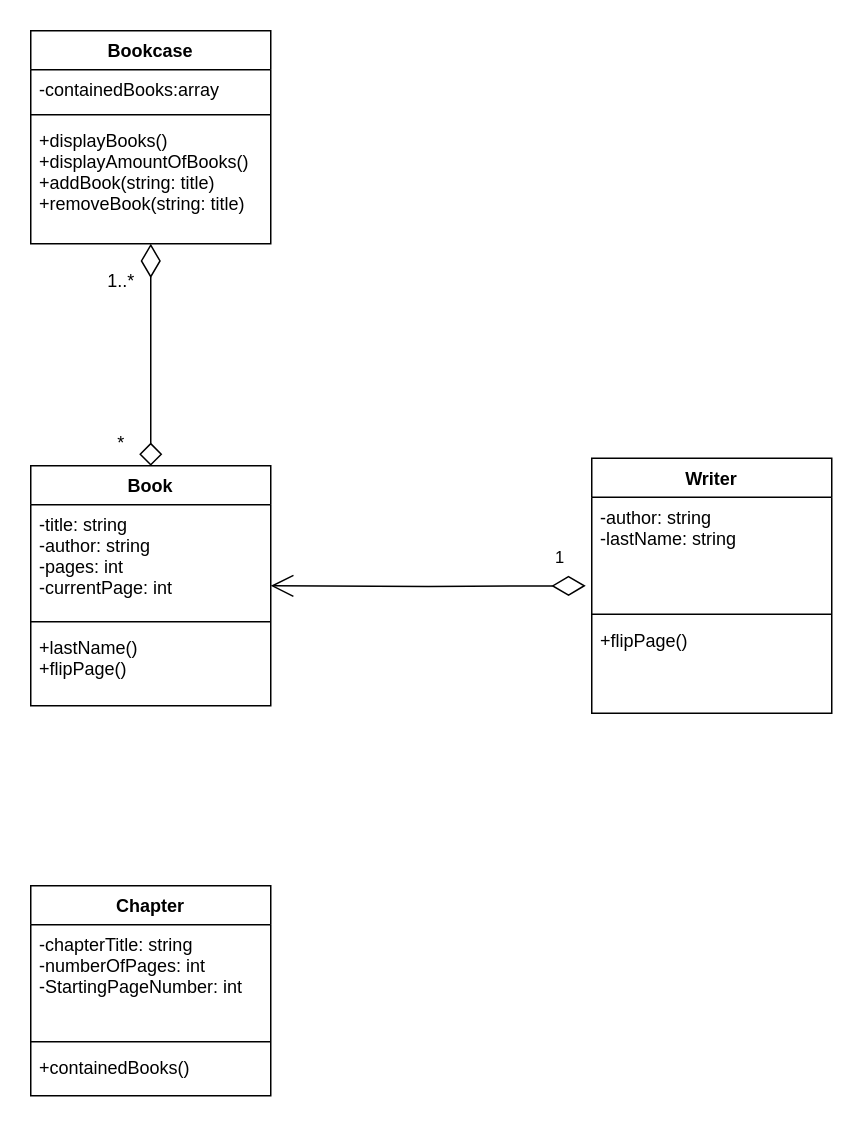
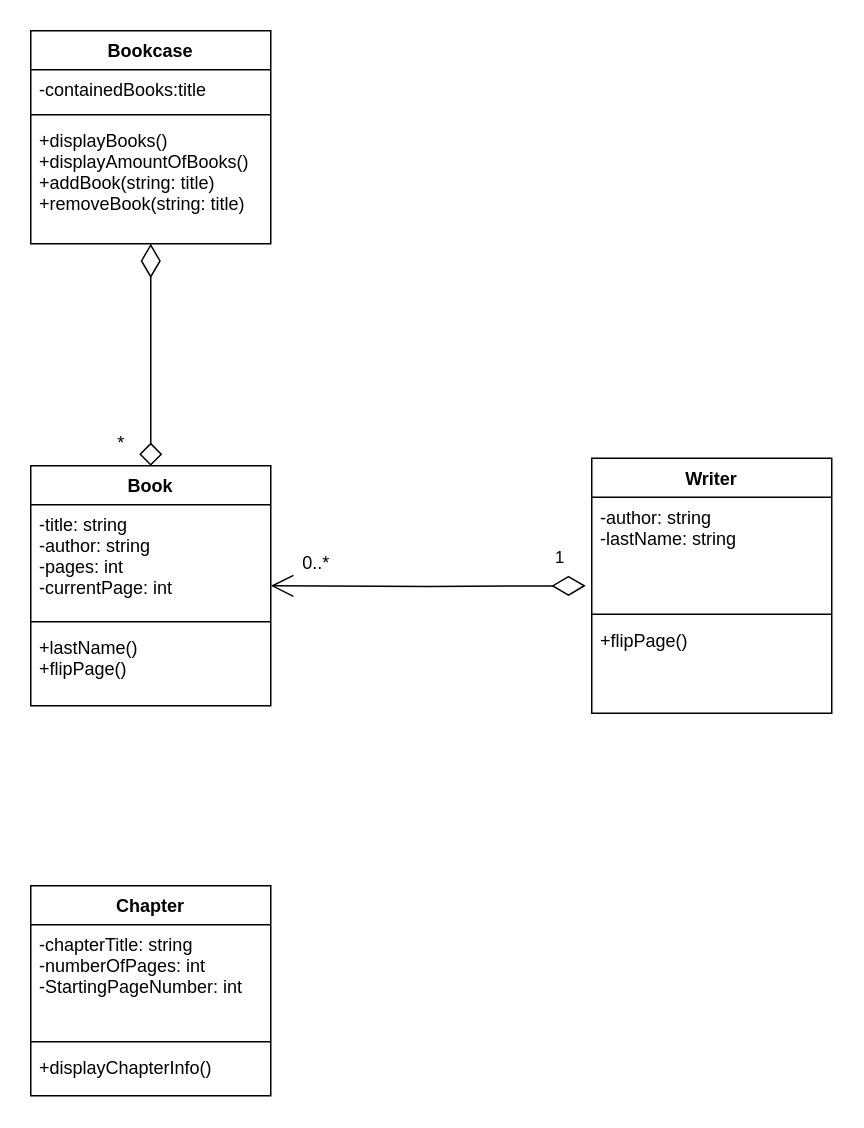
  <mxCell id="0" />
  <mxCell id="1" parent="0" />
  <mxCell id="2" value="Book" style="swimlane;fontStyle=1;align=center;verticalAlign=top;childLayout=stackLayout;horizontal=1;startSize=26;horizontalStack=0;resizeParent=1;resizeParentMax=0;resizeLast=0;collapsible=1;marginBottom=0;" parent="1" vertex="1"><mxGeometry x="20" y="310" width="160" height="160" as="geometry" /></mxCell>
  <mxCell id="3" value="-title: string&#10;-author: string&#10;-pages: int&#10;-currentPage: int" style="text;strokeColor=none;fillColor=none;align=left;verticalAlign=top;spacingLeft=4;spacingRight=4;overflow=hidden;rotatable=0;points=[[0,0.5],[1,0.5]];portConstraint=eastwest;" parent="2" vertex="1"><mxGeometry y="26" width="160" height="74" as="geometry" /></mxCell>
  <mxCell id="4" value="" style="line;strokeWidth=1;fillColor=none;align=left;verticalAlign=middle;spacingTop=-1;spacingLeft=3;spacingRight=3;rotatable=0;labelPosition=right;points=[];portConstraint=eastwest;strokeColor=inherit;" parent="2" vertex="1"><mxGeometry y="100" width="160" height="8" as="geometry" /></mxCell>
  <mxCell id="5" value="+lastName()&#10;+flipPage()" style="text;strokeColor=none;fillColor=none;align=left;verticalAlign=top;spacingLeft=4;spacingRight=4;overflow=hidden;rotatable=0;points=[[0,0.5],[1,0.5]];portConstraint=eastwest;" parent="2" vertex="1"><mxGeometry y="108" width="160" height="52" as="geometry" /></mxCell>
  <mxCell id="6" value="Writer&#10;" style="swimlane;fontStyle=1;align=center;verticalAlign=top;childLayout=stackLayout;horizontal=1;startSize=26;horizontalStack=0;resizeParent=1;resizeParentMax=0;resizeLast=0;collapsible=1;marginBottom=0;" parent="1" vertex="1"><mxGeometry x="394" y="305" width="160" height="170" as="geometry" /></mxCell>
  <mxCell id="7" value="-author: string&#10;-lastName: string&#10;" style="text;strokeColor=none;fillColor=none;align=left;verticalAlign=top;spacingLeft=4;spacingRight=4;overflow=hidden;rotatable=0;points=[[0,0.5],[1,0.5]];portConstraint=eastwest;" parent="6" vertex="1"><mxGeometry y="26" width="160" height="74" as="geometry" /></mxCell>
  <mxCell id="8" value="" style="line;strokeWidth=1;fillColor=none;align=left;verticalAlign=middle;spacingTop=-1;spacingLeft=3;spacingRight=3;rotatable=0;labelPosition=right;points=[];portConstraint=eastwest;strokeColor=inherit;" parent="6" vertex="1"><mxGeometry y="100" width="160" height="8" as="geometry" /></mxCell>
  <mxCell id="9" value="+flipPage()" style="text;strokeColor=none;fillColor=none;align=left;verticalAlign=top;spacingLeft=4;spacingRight=4;overflow=hidden;rotatable=0;points=[[0,0.5],[1,0.5]];portConstraint=eastwest;" parent="6" vertex="1"><mxGeometry y="108" width="160" height="62" as="geometry" /></mxCell>
  <mxCell id="10" value="1" style="endArrow=open;html=1;endSize=13;startArrow=diamondThin;startSize=20;startFill=0;edgeStyle=orthogonalEdgeStyle;align=left;verticalAlign=bottom;rounded=0;entryX=1;entryY=0.73;entryDx=0;entryDy=0;entryPerimeter=0;" parent="1" target="3" edge="1"><mxGeometry x="-0.789" y="-10" relative="1" as="geometry"><mxPoint x="390" y="390" as="sourcePoint" /><mxPoint x="400" y="370" as="targetPoint" /><mxPoint as="offset" /></mxGeometry></mxCell>
+ <mxCell id="11" value="0..*" style="text;html=1;align=center;verticalAlign=middle;resizable=0;points=[];autosize=1;strokeColor=none;fillColor=none;" parent="1" vertex="1"><mxGeometry x="190" y="360" width="40" height="30" as="geometry" /></mxCell>
  <mxCell id="12" value="" style="edgeStyle=orthogonalEdgeStyle;rounded=0;orthogonalLoop=1;jettySize=auto;html=1;startArrow=diamondThin;startFill=0;endArrow=diamond;endFill=0;startSize=20;endSize=13;entryX=0.5;entryY=0;entryDx=0;entryDy=0;" edge="1" parent="1" source="13" target="2"><mxGeometry relative="1" as="geometry"><mxPoint x="110.04" y="250" as="targetPoint" /></mxGeometry></mxCell>
  <mxCell id="13" value="Bookcase" style="swimlane;fontStyle=1;align=center;verticalAlign=top;childLayout=stackLayout;horizontal=1;startSize=26;horizontalStack=0;resizeParent=1;resizeParentMax=0;resizeLast=0;collapsible=1;marginBottom=0;" vertex="1" parent="1"><mxGeometry x="20" y="20" width="160" height="142" as="geometry" /></mxCell>
- <mxCell id="14" value="-containedBooks:array" style="text;strokeColor=none;fillColor=none;align=left;verticalAlign=top;spacingLeft=4;spacingRight=4;overflow=hidden;rotatable=0;points=[[0,0.5],[1,0.5]];portConstraint=eastwest;" vertex="1" parent="13"><mxGeometry y="26" width="160" height="26" as="geometry" /></mxCell>
+ <mxCell id="14" value="-containedBooks:title" style="text;strokeColor=none;fillColor=none;align=left;verticalAlign=top;spacingLeft=4;spacingRight=4;overflow=hidden;rotatable=0;points=[[0,0.5],[1,0.5]];portConstraint=eastwest;" vertex="1" parent="13"><mxGeometry y="26" width="160" height="26" as="geometry" /></mxCell>
  <mxCell id="15" value="" style="line;strokeWidth=1;fillColor=none;align=left;verticalAlign=middle;spacingTop=-1;spacingLeft=3;spacingRight=3;rotatable=0;labelPosition=right;points=[];portConstraint=eastwest;strokeColor=inherit;" vertex="1" parent="13"><mxGeometry y="52" width="160" height="8" as="geometry" /></mxCell>
  <mxCell id="16" value="+displayBooks()&#10;+displayAmountOfBooks()&#10;+addBook(string: title)&#10;+removeBook(string: title)&#10;" style="text;strokeColor=none;fillColor=none;align=left;verticalAlign=top;spacingLeft=4;spacingRight=4;overflow=hidden;rotatable=0;points=[[0,0.5],[1,0.5]];portConstraint=eastwest;" vertex="1" parent="13"><mxGeometry y="60" width="160" height="82" as="geometry" /></mxCell>
- <mxCell id="17" value="1..*" style="text;html=1;align=center;verticalAlign=middle;resizable=0;points=[];autosize=1;strokeColor=none;fillColor=none;" vertex="1" parent="1"><mxGeometry x="60" y="172" width="40" height="30" as="geometry" /></mxCell>
  <mxCell id="18" value="*" style="text;html=1;align=center;verticalAlign=middle;resizable=0;points=[];autosize=1;strokeColor=none;fillColor=none;" vertex="1" parent="1"><mxGeometry x="65" y="280" width="30" height="30" as="geometry" /></mxCell>
  <mxCell id="19" value="Chapter" style="swimlane;fontStyle=1;align=center;verticalAlign=top;childLayout=stackLayout;horizontal=1;startSize=26;horizontalStack=0;resizeParent=1;resizeParentMax=0;resizeLast=0;collapsible=1;marginBottom=0;strokeColor=default;strokeWidth=1;" vertex="1" parent="1"><mxGeometry x="20" y="590" width="160" height="140" as="geometry" /></mxCell>
  <mxCell id="20" value="-chapterTitle: string&#10;-numberOfPages: int&#10;-StartingPageNumber: int" style="text;strokeColor=none;fillColor=none;align=left;verticalAlign=top;spacingLeft=4;spacingRight=4;overflow=hidden;rotatable=0;points=[[0,0.5],[1,0.5]];portConstraint=eastwest;strokeWidth=1;" vertex="1" parent="19"><mxGeometry y="26" width="160" height="74" as="geometry" /></mxCell>
  <mxCell id="21" value="" style="line;strokeWidth=1;fillColor=none;align=left;verticalAlign=middle;spacingTop=-1;spacingLeft=3;spacingRight=3;rotatable=0;labelPosition=right;points=[];portConstraint=eastwest;strokeColor=inherit;" vertex="1" parent="19"><mxGeometry y="100" width="160" height="8" as="geometry" /></mxCell>
- <mxCell id="22" value="+containedBooks()" style="text;strokeColor=none;fillColor=none;align=left;verticalAlign=top;spacingLeft=4;spacingRight=4;overflow=hidden;rotatable=0;points=[[0,0.5],[1,0.5]];portConstraint=eastwest;strokeWidth=1;" vertex="1" parent="19"><mxGeometry y="108" width="160" height="32" as="geometry" /></mxCell>
+ <mxCell id="22" value="+displayChapterInfo()" style="text;strokeColor=none;fillColor=none;align=left;verticalAlign=top;spacingLeft=4;spacingRight=4;overflow=hidden;rotatable=0;points=[[0,0.5],[1,0.5]];portConstraint=eastwest;strokeWidth=1;" vertex="1" parent="19"><mxGeometry y="108" width="160" height="32" as="geometry" /></mxCell>
